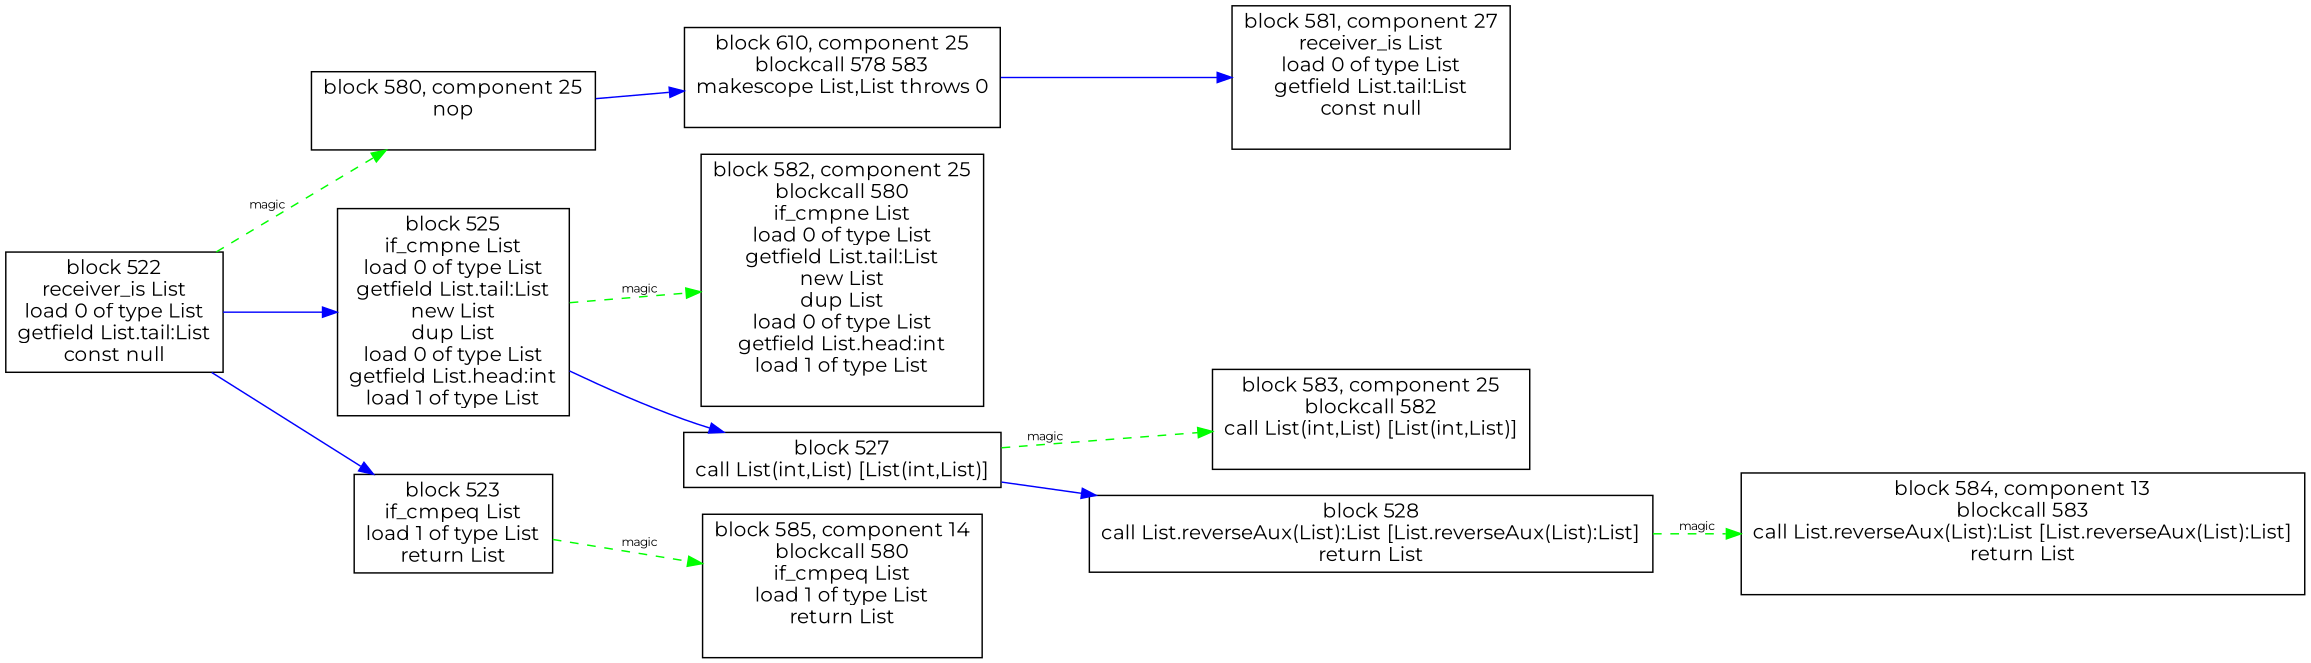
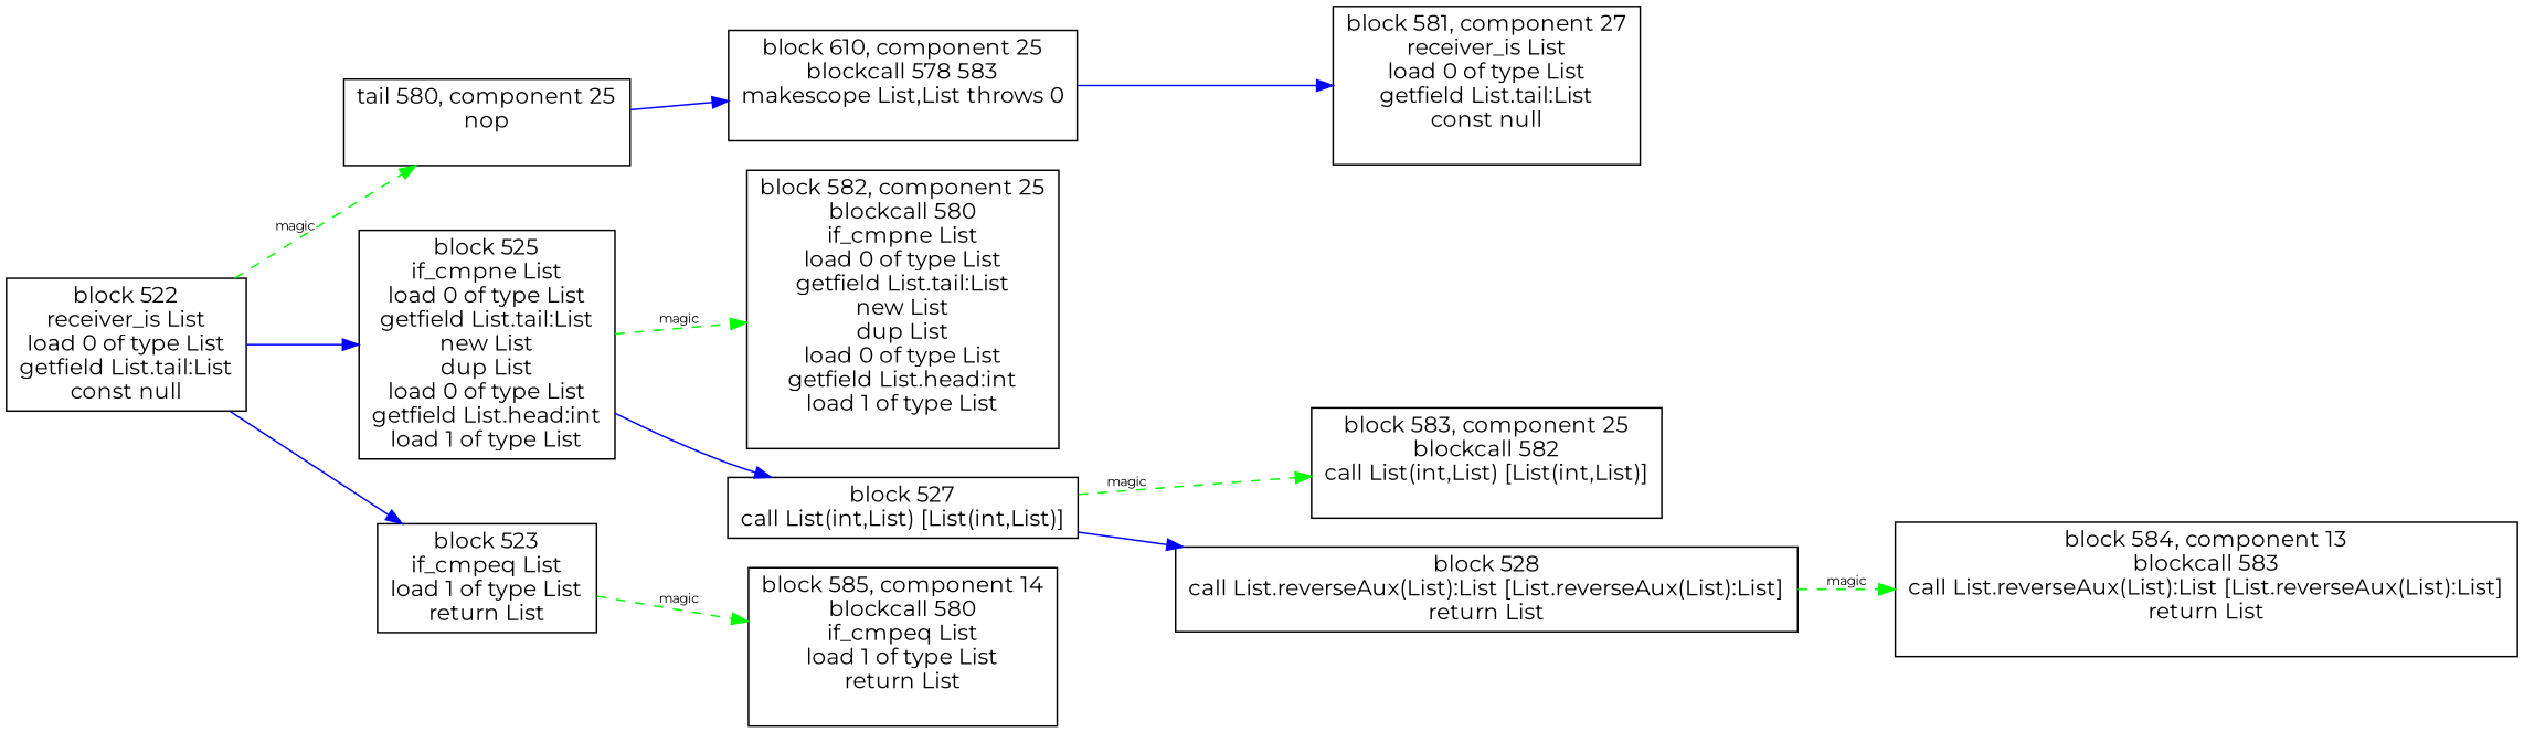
  digraph {
    rankdir=LR
    fontname=Montserrat
    node [shape=box fontname=Montserrat]
    edge [color=blue fontsize=8 fontname=Montserrat]
    n1 [label="block 522\nreceiver_is List\nload 0 of type List\ngetfield List.tail:List\nconst null"]
-   n2 [label="block 580, component 25\nnop\n\n"]
+   n2 [label="tail 580, component 25\nnop\n\n"]
    n3 [label="block 525\nif_cmpne List\nload 0 of type List\ngetfield List.tail:List\nnew List\ndup List\nload 0 of type List\ngetfield List.head:int\nload 1 of type List"]
    n4 [label="block 523\nif_cmpeq List\nload 1 of type List\nreturn List"]
    n5 [label="block 610, component 25\nblockcall 578 583\nmakescope List,List throws 0\n\n"]
    n6 [label="block 581, component 27\nreceiver_is List\nload 0 of type List\ngetfield List.tail:List\nconst null\n\n"]
    n7 [label="block 582, component 25\nblockcall 580\nif_cmpne List\nload 0 of type List\ngetfield List.tail:List\nnew List\ndup List\nload 0 of type List\ngetfield List.head:int\nload 1 of type List\n\n"]
    n8 [label="block 527\ncall List(int,List) [List(int,List)]"]
    n9 [label="block 583, component 25\nblockcall 582\ncall List(int,List) [List(int,List)]\n\n"]
    n10 [label="block 528\ncall List.reverseAux(List):List [List.reverseAux(List):List]\nreturn List"]
    n11 [label="block 584, component 13\nblockcall 583\ncall List.reverseAux(List):List [List.reverseAux(List):List]\nreturn List\n\n"]
    n12 [label="block 585, component 14\nblockcall 580\nif_cmpeq List\nload 1 of type List\nreturn List\n\n"]
    n1 -> n2 [color=green label=magic style=dashed]
    n1 -> n3
    n1 -> n4
    n2 -> n5
    n3 -> n7 [color=green label=magic style=dashed]
    n3 -> n8
    n4 -> n12 [color=green label=magic style=dashed]
    n5 -> n6
    n8 -> n9 [color=green label=magic style=dashed]
    n8 -> n10
    n10 -> n11 [color=green label=magic style=dashed]
  }
